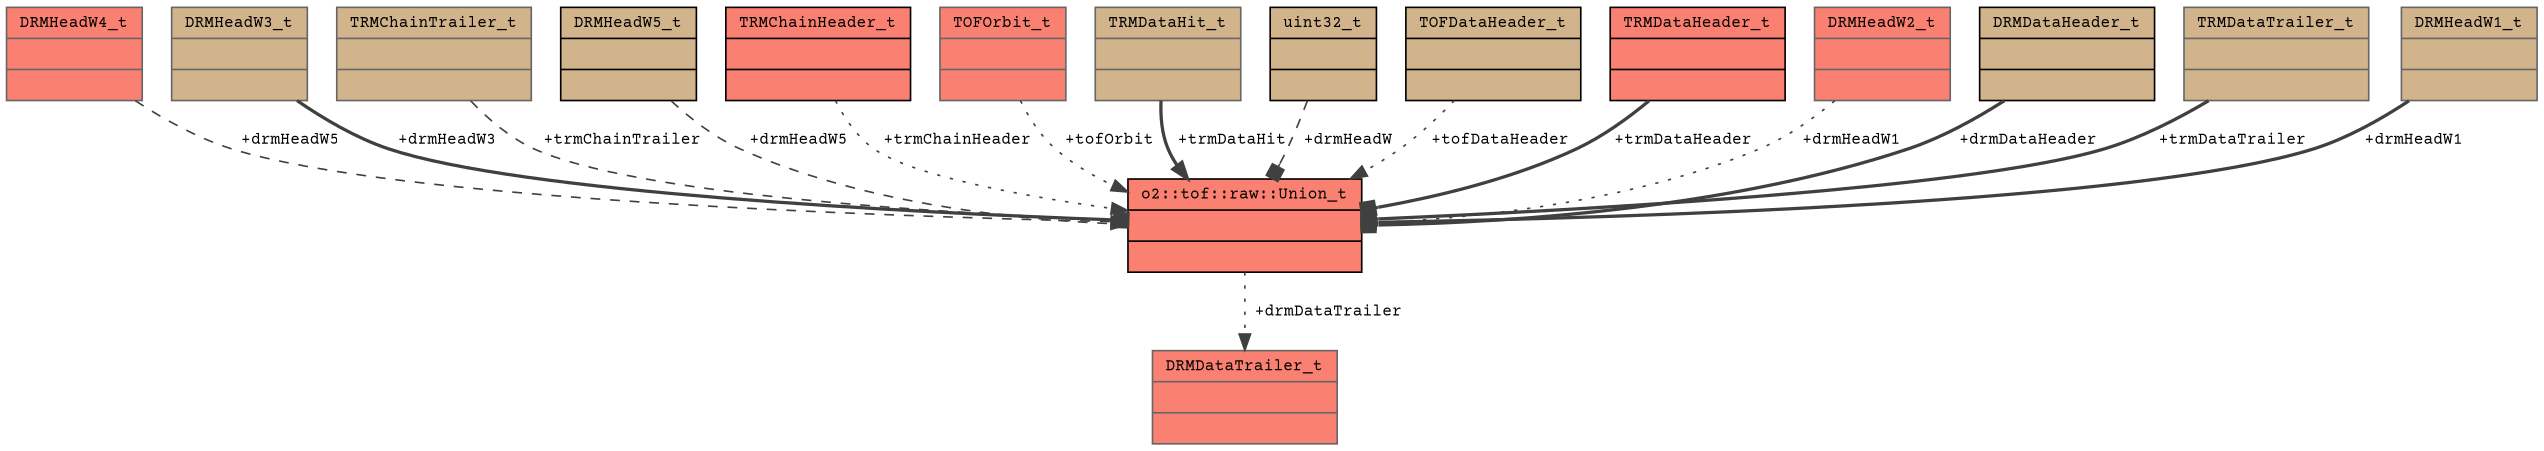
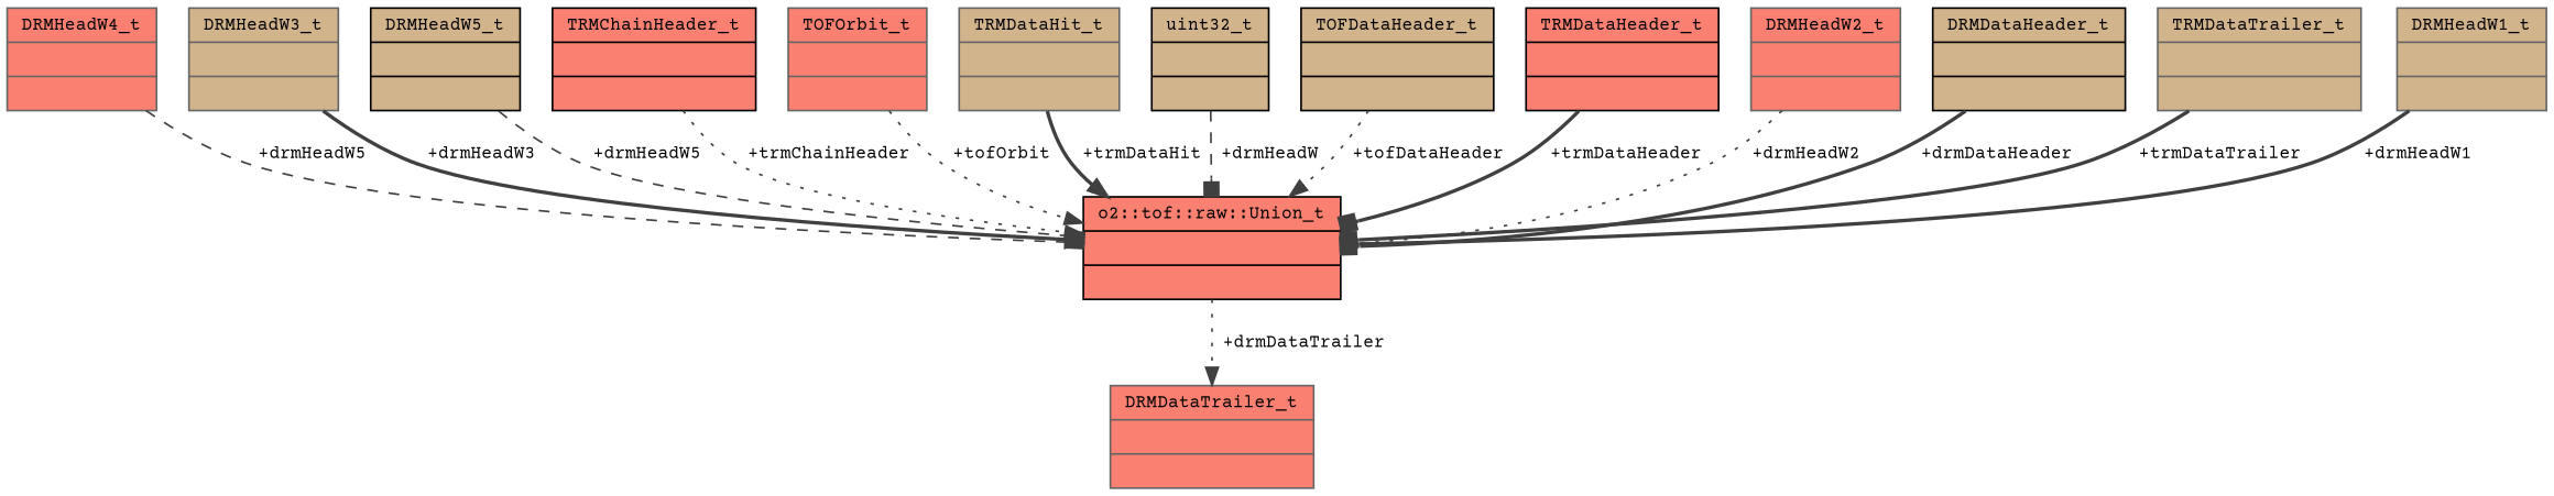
  digraph {
    fontname="Courier Prime"
    node [color=gray40 fillcolor=tan fontname="Courier Prime" fontsize=10 shape=record style=filled]
    edge [arrowhead=box color=grey25 fontname="Courier Prime" fontsize=10 labelfontname=Helvetica labelfontsize=10 style=bold]
    n1 [color=black fillcolor=salmon fontcolor=black height=0.2 label="{o2::tof::raw::Union_t\n||}" width=0.4]
    n2 [fillcolor=salmon height=0.2 label="{DRMDataTrailer_t\n||}" width=0.4]
    n3 [fillcolor=salmon height=0.2 label="{DRMHeadW4_t\n||}" width=0.4]
    n4 [height=0.2 label="{DRMHeadW3_t\n||}" width=0.4]
-   n5 [height=0.2 label="{TRMChainTrailer_t\n||}" width=0.4]
    n6 [color=black height=0.2 label="{DRMHeadW5_t\n||}" width=0.4]
    n7 [color=black fillcolor=salmon height=0.2 label="{TRMChainHeader_t\n||}" width=0.4]
    n8 [fillcolor=salmon height=0.2 label="{TOFOrbit_t\n||}" width=0.4]
    n9 [height=0.2 label="{TRMDataHit_t\n||}" width=0.4]
    n10 [color=black height=0.2 label="{uint32_t\n||}" width=0.4]
    n11 [color=black height=0.2 label="{TOFDataHeader_t\n||}" width=0.4]
    n12 [color=black fillcolor=salmon height=0.2 label="{TRMDataHeader_t\n||}" width=0.4]
    n13 [fillcolor=salmon height=0.2 label="{DRMHeadW2_t\n||}" width=0.4]
    n14 [color=black height=0.2 label="{DRMDataHeader_t\n||}" width=0.4]
    n15 [height=0.2 label="{TRMDataTrailer_t\n||}" width=0.4]
    n16 [height=0.2 label="{DRMHeadW1_t\n||}" width=0.4]
    n1 -> n2 [arrowhead=normal label=" +drmDataTrailer" style=dotted]
    n3 -> n1 [arrowhead=normal label=" +drmHeadW5" style=dashed]
    n4 -> n1 [label=" +drmHeadW3"]
-   n5 -> n1 [label=" +trmChainTrailer" style=dashed]
    n6 -> n1 [arrowhead=normal label=" +drmHeadW5" style=dashed]
    n7 -> n1 [arrowhead=normal label=" +trmChainHeader" style=dotted]
    n8 -> n1 [arrowhead=normal label=" +tofOrbit" style=dotted]
    n9 -> n1 [arrowhead=normal label=" +trmDataHit"]
    n10 -> n1 [label=" +drmHeadW" style=dashed]
    n11 -> n1 [arrowhead=normal label=" +tofDataHeader" style=dotted]
    n12 -> n1 [label=" +trmDataHeader"]
-   n13 -> n1 [label=" +drmHeadW1" style=dotted]
+   n13 -> n1 [label=" +drmHeadW2" style=dotted]
    n14 -> n1 [label=" +drmDataHeader"]
    n15 -> n1 [label=" +trmDataTrailer"]
    n16 -> n1 [label=" +drmHeadW1"]
  }
